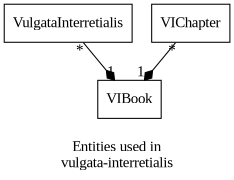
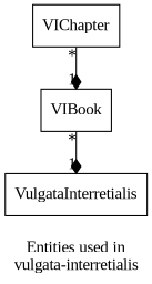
  digraph {
    fontname="Liberation Serif"
    label="\nEntities used in\nvulgata-interretialis"
    node [fontname="Liberation Serif" shape=box]
    edge [arrowhead=diamond fontname="Liberation Serif" headlabel=1 taillabel="*"]
    VIBook
    VulgataInterretialis
    VIChapter
-   VulgataInterretialis -> VIBook
+   VIBook -> VulgataInterretialis
    VIChapter -> VIBook
  }
